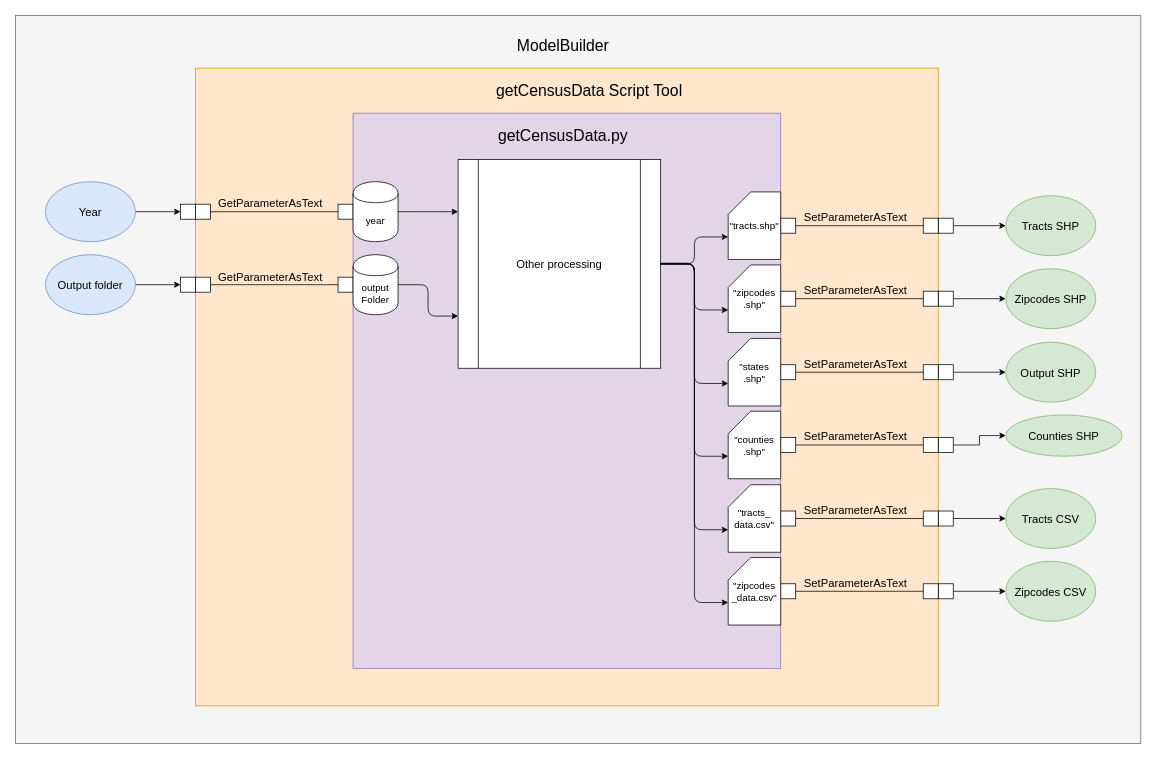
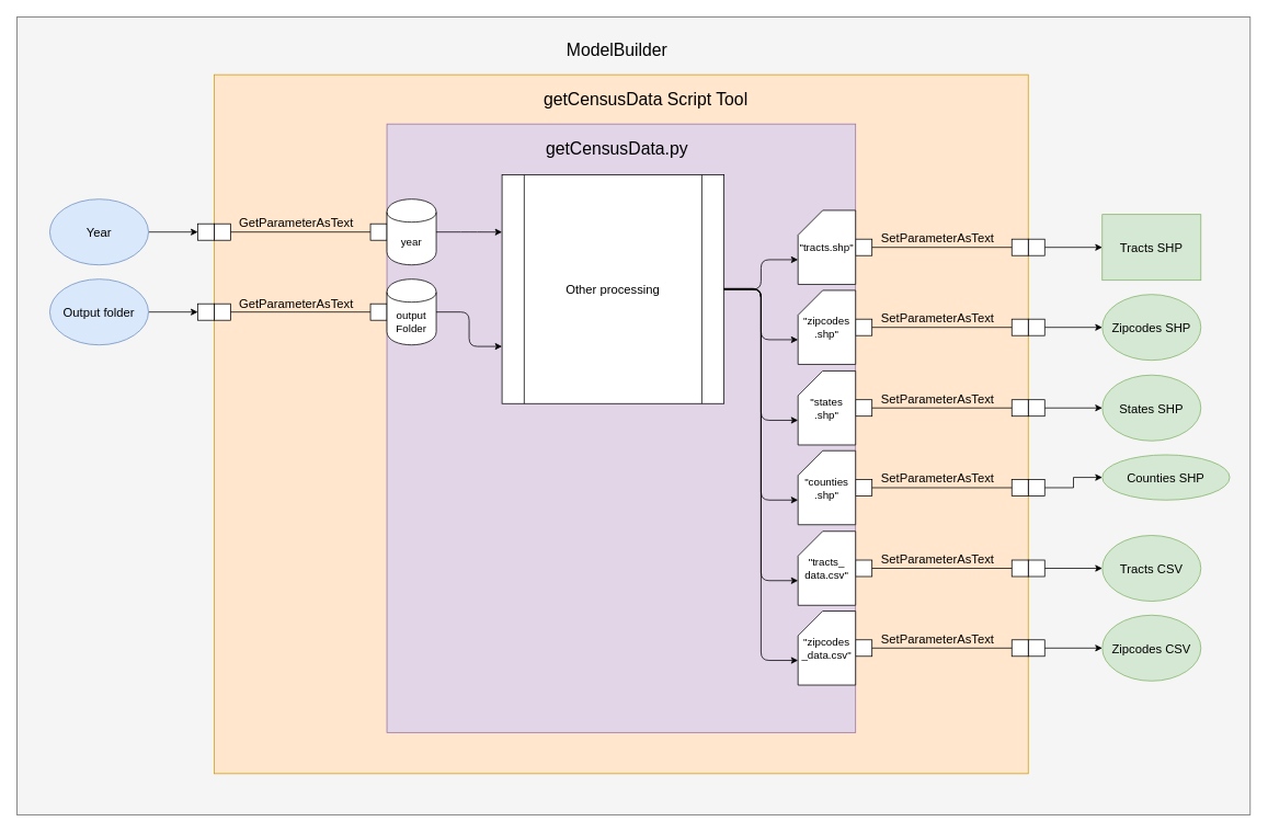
  <mxCell id="0" />
  <mxCell id="1" parent="0" />
  <mxCell id="2" value="" style="rounded=0;whiteSpace=wrap;html=1;fontSize=15;fillColor=#f5f5f5;strokeColor=#666666;fontColor=#333333;" vertex="1" parent="1"><mxGeometry x="20" y="20.33" width="1500" height="970" as="geometry" /></mxCell>
  <mxCell id="3" value="" style="rounded=0;whiteSpace=wrap;html=1;fontSize=15;fillColor=#ffe6cc;strokeColor=#d79b00;" vertex="1" parent="1"><mxGeometry x="260" y="90.33" width="990" height="850" as="geometry" /></mxCell>
  <mxCell id="4" value="" style="rounded=0;whiteSpace=wrap;html=1;fontSize=15;fillColor=#e1d5e7;strokeColor=#9673a6;" vertex="1" parent="1"><mxGeometry x="470" y="150.33" width="570" height="740" as="geometry" /></mxCell>
  <mxCell id="5" value="" style="whiteSpace=wrap;html=1;aspect=fixed;" vertex="1" parent="1"><mxGeometry x="240" y="271.68" width="20" height="20" as="geometry" /></mxCell>
  <mxCell id="6" value="" style="edgeStyle=orthogonalEdgeStyle;rounded=0;orthogonalLoop=1;jettySize=auto;html=1;fontSize=15;startArrow=classic;startFill=1;endArrow=none;endFill=0;" edge="1" parent="1" source="7" target="31"><mxGeometry relative="1" as="geometry" /></mxCell>
- <mxCell id="7" value="Tracts SHP" style="ellipse;whiteSpace=wrap;html=1;fillColor=#d5e8d4;strokeColor=#82b366;fontSize=15;" vertex="1" parent="1"><mxGeometry x="1340" y="260.33" width="120" height="80" as="geometry" /></mxCell>
+ <mxCell id="7" value="Tracts SHP" style="whiteSpace=wrap;html=1;fillColor=#d5e8d4;strokeColor=#82b366;fontSize=15;rounded=0;" vertex="1" parent="1"><mxGeometry x="1340" y="260.33" width="120" height="80" as="geometry" /></mxCell>
  <mxCell id="8" value="" style="edgeStyle=orthogonalEdgeStyle;rounded=0;orthogonalLoop=1;jettySize=auto;html=1;" edge="1" parent="1" source="9" target="5"><mxGeometry relative="1" as="geometry" /></mxCell>
  <mxCell id="9" value="Year" style="ellipse;whiteSpace=wrap;html=1;fillColor=#dae8fc;strokeColor=#6c8ebf;fontSize=15;" vertex="1" parent="1"><mxGeometry x="60" y="241.68" width="120" height="80" as="geometry" /></mxCell>
  <mxCell id="10" value="" style="edgeStyle=orthogonalEdgeStyle;rounded=0;orthogonalLoop=1;jettySize=auto;html=1;fontSize=15;startArrow=classic;startFill=1;endArrow=none;endFill=0;" edge="1" parent="1" source="11" target="32"><mxGeometry relative="1" as="geometry" /></mxCell>
  <mxCell id="11" value="Zipcodes SHP" style="ellipse;whiteSpace=wrap;html=1;fillColor=#d5e8d4;strokeColor=#82b366;fontSize=15;" vertex="1" parent="1"><mxGeometry x="1340" y="357.62" width="120" height="80" as="geometry" /></mxCell>
  <mxCell id="12" value="" style="edgeStyle=orthogonalEdgeStyle;rounded=0;orthogonalLoop=1;jettySize=auto;html=1;fontSize=15;startArrow=classic;startFill=1;endArrow=none;endFill=0;" edge="1" parent="1" source="13" target="33"><mxGeometry relative="1" as="geometry" /></mxCell>
- <mxCell id="13" value="Output SHP" style="ellipse;whiteSpace=wrap;html=1;fillColor=#d5e8d4;strokeColor=#82b366;fontSize=15;" vertex="1" parent="1"><mxGeometry x="1340" y="455.62" width="120" height="80" as="geometry" /></mxCell>
+ <mxCell id="13" value="States SHP" style="ellipse;whiteSpace=wrap;html=1;fillColor=#d5e8d4;strokeColor=#82b366;fontSize=15;" vertex="1" parent="1"><mxGeometry x="1340" y="455.62" width="120" height="80" as="geometry" /></mxCell>
  <mxCell id="14" value="" style="edgeStyle=orthogonalEdgeStyle;rounded=0;orthogonalLoop=1;jettySize=auto;html=1;fontSize=15;startArrow=classic;startFill=1;endArrow=none;endFill=0;" edge="1" parent="1" source="15" target="34"><mxGeometry relative="1" as="geometry" /></mxCell>
  <mxCell id="15" value="Counties SHP" style="ellipse;whiteSpace=wrap;html=1;fillColor=#d5e8d4;strokeColor=#82b366;fontSize=15;" vertex="1" parent="1"><mxGeometry x="1340" y="552.62" width="155" height="55" as="geometry" /></mxCell>
  <mxCell id="16" value="" style="edgeStyle=orthogonalEdgeStyle;rounded=0;orthogonalLoop=1;jettySize=auto;html=1;fontSize=15;startArrow=classic;startFill=1;endArrow=none;endFill=0;" edge="1" parent="1" source="17" target="35"><mxGeometry relative="1" as="geometry" /></mxCell>
  <mxCell id="17" value="Tracts CSV" style="ellipse;whiteSpace=wrap;html=1;fillColor=#d5e8d4;strokeColor=#82b366;fontSize=15;" vertex="1" parent="1"><mxGeometry x="1340" y="650.62" width="120" height="80" as="geometry" /></mxCell>
  <mxCell id="18" value="" style="edgeStyle=orthogonalEdgeStyle;rounded=0;orthogonalLoop=1;jettySize=auto;html=1;fontSize=15;startArrow=classic;startFill=1;endArrow=none;endFill=0;" edge="1" parent="1" source="19" target="36"><mxGeometry relative="1" as="geometry" /></mxCell>
  <mxCell id="19" value="Zipcodes CSV" style="ellipse;whiteSpace=wrap;html=1;fillColor=#d5e8d4;strokeColor=#82b366;fontSize=15;" vertex="1" parent="1"><mxGeometry x="1340" y="747.62" width="120" height="80" as="geometry" /></mxCell>
  <mxCell id="20" value="" style="edgeStyle=orthogonalEdgeStyle;rounded=0;orthogonalLoop=1;jettySize=auto;html=1;" edge="1" parent="1" source="21" target="22"><mxGeometry relative="1" as="geometry" /></mxCell>
  <mxCell id="21" value="Output folder" style="ellipse;whiteSpace=wrap;html=1;fillColor=#dae8fc;strokeColor=#6c8ebf;fontSize=15;" vertex="1" parent="1"><mxGeometry x="60" y="338.97" width="120" height="80" as="geometry" /></mxCell>
  <mxCell id="22" value="" style="whiteSpace=wrap;html=1;aspect=fixed;" vertex="1" parent="1"><mxGeometry x="240" y="368.97" width="20" height="20" as="geometry" /></mxCell>
  <mxCell id="23" value="" style="whiteSpace=wrap;html=1;aspect=fixed;" vertex="1" parent="1"><mxGeometry x="260" y="271.68" width="20" height="20" as="geometry" /></mxCell>
  <mxCell id="24" value="" style="whiteSpace=wrap;html=1;aspect=fixed;" vertex="1" parent="1"><mxGeometry x="260" y="368.97" width="20" height="20" as="geometry" /></mxCell>
  <mxCell id="25" value="" style="whiteSpace=wrap;html=1;aspect=fixed;" vertex="1" parent="1"><mxGeometry x="450" y="271.68" width="20" height="20" as="geometry" /></mxCell>
  <mxCell id="26" value="" style="whiteSpace=wrap;html=1;aspect=fixed;" vertex="1" parent="1"><mxGeometry x="450" y="368.97" width="20" height="20" as="geometry" /></mxCell>
  <mxCell id="27" value="" style="endArrow=none;html=1;entryX=0;entryY=0.5;entryDx=0;entryDy=0;exitX=1;exitY=0.5;exitDx=0;exitDy=0;" edge="1" parent="1" source="23" target="25"><mxGeometry width="50" height="50" relative="1" as="geometry"><mxPoint x="310" y="472.56" as="sourcePoint" /><mxPoint x="360" y="422.56" as="targetPoint" /></mxGeometry></mxCell>
  <mxCell id="28" value="" style="endArrow=none;html=1;entryX=0;entryY=0.5;entryDx=0;entryDy=0;exitX=1;exitY=0.5;exitDx=0;exitDy=0;" edge="1" parent="1" source="24" target="26"><mxGeometry width="50" height="50" relative="1" as="geometry"><mxPoint x="290" y="291.68" as="sourcePoint" /><mxPoint x="440" y="291.68" as="targetPoint" /></mxGeometry></mxCell>
  <mxCell id="29" value="GetParameterAsText" style="text;html=1;strokeColor=none;fillColor=none;align=center;verticalAlign=middle;whiteSpace=wrap;rounded=0;fontSize=15;" vertex="1" parent="1"><mxGeometry x="300" y="260.33" width="120" height="20" as="geometry" /></mxCell>
  <mxCell id="30" value="GetParameterAsText" style="text;html=1;strokeColor=none;fillColor=none;align=center;verticalAlign=middle;whiteSpace=wrap;rounded=0;fontSize=15;" vertex="1" parent="1"><mxGeometry x="300" y="357.62" width="120" height="20" as="geometry" /></mxCell>
  <mxCell id="31" value="" style="whiteSpace=wrap;html=1;aspect=fixed;" vertex="1" parent="1"><mxGeometry x="1250" y="290.33" width="20" height="20" as="geometry" /></mxCell>
  <mxCell id="32" value="" style="whiteSpace=wrap;html=1;aspect=fixed;" vertex="1" parent="1"><mxGeometry x="1250" y="387.62" width="20" height="20" as="geometry" /></mxCell>
  <mxCell id="33" value="" style="whiteSpace=wrap;html=1;aspect=fixed;" vertex="1" parent="1"><mxGeometry x="1250" y="485.62" width="20" height="20" as="geometry" /></mxCell>
  <mxCell id="34" value="" style="whiteSpace=wrap;html=1;aspect=fixed;" vertex="1" parent="1"><mxGeometry x="1250" y="582.62" width="20" height="20" as="geometry" /></mxCell>
  <mxCell id="35" value="" style="whiteSpace=wrap;html=1;aspect=fixed;" vertex="1" parent="1"><mxGeometry x="1250" y="680.62" width="20" height="20" as="geometry" /></mxCell>
  <mxCell id="36" value="" style="whiteSpace=wrap;html=1;aspect=fixed;" vertex="1" parent="1"><mxGeometry x="1250" y="777.62" width="20" height="20" as="geometry" /></mxCell>
  <mxCell id="37" value="" style="whiteSpace=wrap;html=1;aspect=fixed;" vertex="1" parent="1"><mxGeometry x="1040" y="290.33" width="20" height="20" as="geometry" /></mxCell>
  <mxCell id="38" value="" style="whiteSpace=wrap;html=1;aspect=fixed;" vertex="1" parent="1"><mxGeometry x="1230" y="290.33" width="20" height="20" as="geometry" /></mxCell>
  <mxCell id="39" value="" style="endArrow=none;html=1;entryX=0;entryY=0.5;entryDx=0;entryDy=0;exitX=1;exitY=0.5;exitDx=0;exitDy=0;" edge="1" parent="1" source="37" target="38"><mxGeometry width="50" height="50" relative="1" as="geometry"><mxPoint x="1090" y="491.21" as="sourcePoint" /><mxPoint x="1140" y="441.21" as="targetPoint" /></mxGeometry></mxCell>
  <mxCell id="40" value="SetParameterAsText" style="text;html=1;strokeColor=none;fillColor=none;align=center;verticalAlign=middle;whiteSpace=wrap;rounded=0;fontSize=15;" vertex="1" parent="1"><mxGeometry x="1080" y="278.98" width="120" height="20" as="geometry" /></mxCell>
  <mxCell id="41" value="" style="whiteSpace=wrap;html=1;aspect=fixed;" vertex="1" parent="1"><mxGeometry x="1040" y="387.62" width="20" height="20" as="geometry" /></mxCell>
  <mxCell id="42" value="" style="whiteSpace=wrap;html=1;aspect=fixed;" vertex="1" parent="1"><mxGeometry x="1230" y="387.62" width="20" height="20" as="geometry" /></mxCell>
  <mxCell id="43" value="" style="endArrow=none;html=1;entryX=0;entryY=0.5;entryDx=0;entryDy=0;exitX=1;exitY=0.5;exitDx=0;exitDy=0;" edge="1" parent="1" source="41" target="42"><mxGeometry width="50" height="50" relative="1" as="geometry"><mxPoint x="1090" y="588.5" as="sourcePoint" /><mxPoint x="1140" y="538.5" as="targetPoint" /></mxGeometry></mxCell>
  <mxCell id="44" value="SetParameterAsText" style="text;html=1;strokeColor=none;fillColor=none;align=center;verticalAlign=middle;whiteSpace=wrap;rounded=0;fontSize=15;" vertex="1" parent="1"><mxGeometry x="1080" y="376.27" width="120" height="20" as="geometry" /></mxCell>
  <mxCell id="45" value="" style="whiteSpace=wrap;html=1;aspect=fixed;" vertex="1" parent="1"><mxGeometry x="1040" y="485.62" width="20" height="20" as="geometry" /></mxCell>
  <mxCell id="46" value="" style="whiteSpace=wrap;html=1;aspect=fixed;" vertex="1" parent="1"><mxGeometry x="1230" y="485.62" width="20" height="20" as="geometry" /></mxCell>
  <mxCell id="47" value="" style="endArrow=none;html=1;entryX=0;entryY=0.5;entryDx=0;entryDy=0;exitX=1;exitY=0.5;exitDx=0;exitDy=0;" edge="1" parent="1" source="45" target="46"><mxGeometry width="50" height="50" relative="1" as="geometry"><mxPoint x="1090" y="686.5" as="sourcePoint" /><mxPoint x="1140" y="636.5" as="targetPoint" /></mxGeometry></mxCell>
  <mxCell id="48" value="SetParameterAsText" style="text;html=1;strokeColor=none;fillColor=none;align=center;verticalAlign=middle;whiteSpace=wrap;rounded=0;fontSize=15;" vertex="1" parent="1"><mxGeometry x="1080" y="474.27" width="120" height="20" as="geometry" /></mxCell>
  <mxCell id="49" value="" style="whiteSpace=wrap;html=1;aspect=fixed;" vertex="1" parent="1"><mxGeometry x="1040" y="582.62" width="20" height="20" as="geometry" /></mxCell>
  <mxCell id="50" value="" style="whiteSpace=wrap;html=1;aspect=fixed;" vertex="1" parent="1"><mxGeometry x="1230" y="582.62" width="20" height="20" as="geometry" /></mxCell>
  <mxCell id="51" value="" style="endArrow=none;html=1;entryX=0;entryY=0.5;entryDx=0;entryDy=0;exitX=1;exitY=0.5;exitDx=0;exitDy=0;" edge="1" parent="1" source="49" target="50"><mxGeometry width="50" height="50" relative="1" as="geometry"><mxPoint x="1090" y="783.5" as="sourcePoint" /><mxPoint x="1140" y="733.5" as="targetPoint" /></mxGeometry></mxCell>
  <mxCell id="52" value="SetParameterAsText" style="text;html=1;strokeColor=none;fillColor=none;align=center;verticalAlign=middle;whiteSpace=wrap;rounded=0;fontSize=15;" vertex="1" parent="1"><mxGeometry x="1080" y="571.27" width="120" height="20" as="geometry" /></mxCell>
  <mxCell id="53" value="" style="whiteSpace=wrap;html=1;aspect=fixed;" vertex="1" parent="1"><mxGeometry x="1040" y="680.62" width="20" height="20" as="geometry" /></mxCell>
  <mxCell id="54" value="" style="whiteSpace=wrap;html=1;aspect=fixed;" vertex="1" parent="1"><mxGeometry x="1230" y="680.62" width="20" height="20" as="geometry" /></mxCell>
  <mxCell id="55" value="" style="endArrow=none;html=1;entryX=0;entryY=0.5;entryDx=0;entryDy=0;exitX=1;exitY=0.5;exitDx=0;exitDy=0;" edge="1" parent="1" source="53" target="54"><mxGeometry width="50" height="50" relative="1" as="geometry"><mxPoint x="1090" y="881.5" as="sourcePoint" /><mxPoint x="1140" y="831.5" as="targetPoint" /></mxGeometry></mxCell>
  <mxCell id="56" value="SetParameterAsText" style="text;html=1;strokeColor=none;fillColor=none;align=center;verticalAlign=middle;whiteSpace=wrap;rounded=0;fontSize=15;" vertex="1" parent="1"><mxGeometry x="1080" y="669.27" width="120" height="20" as="geometry" /></mxCell>
  <mxCell id="57" value="" style="whiteSpace=wrap;html=1;aspect=fixed;" vertex="1" parent="1"><mxGeometry x="1040" y="777.62" width="20" height="20" as="geometry" /></mxCell>
  <mxCell id="58" value="" style="whiteSpace=wrap;html=1;aspect=fixed;" vertex="1" parent="1"><mxGeometry x="1230" y="777.62" width="20" height="20" as="geometry" /></mxCell>
  <mxCell id="59" value="" style="endArrow=none;html=1;entryX=0;entryY=0.5;entryDx=0;entryDy=0;exitX=1;exitY=0.5;exitDx=0;exitDy=0;" edge="1" parent="1" source="57" target="58"><mxGeometry width="50" height="50" relative="1" as="geometry"><mxPoint x="1090" y="978.5" as="sourcePoint" /><mxPoint x="1140" y="928.5" as="targetPoint" /></mxGeometry></mxCell>
  <mxCell id="60" value="SetParameterAsText" style="text;html=1;strokeColor=none;fillColor=none;align=center;verticalAlign=middle;whiteSpace=wrap;rounded=0;fontSize=15;" vertex="1" parent="1"><mxGeometry x="1080" y="766.27" width="120" height="20" as="geometry" /></mxCell>
  <mxCell id="61" value="year" style="shape=cylinder;whiteSpace=wrap;html=1;boundedLbl=1;backgroundOutline=1;fontSize=13;" vertex="1" parent="1"><mxGeometry x="470" y="241.68" width="60" height="80" as="geometry" /></mxCell>
  <mxCell id="62" value="output&lt;br style=&quot;font-size: 13px;&quot;&gt;Folder" style="shape=cylinder;whiteSpace=wrap;html=1;boundedLbl=1;backgroundOutline=1;fontSize=13;" vertex="1" parent="1"><mxGeometry x="470" y="338.97" width="60" height="80" as="geometry" /></mxCell>
  <mxCell id="63" value="&quot;tracts.shp&quot;" style="shape=card;whiteSpace=wrap;html=1;fontSize=13;" vertex="1" parent="1"><mxGeometry x="970" y="255.33" width="70" height="90" as="geometry" /></mxCell>
  <mxCell id="64" value="&quot;zipcodes&lt;br&gt;.shp&quot;" style="shape=card;whiteSpace=wrap;html=1;fontSize=13;" vertex="1" parent="1"><mxGeometry x="970" y="352.62" width="70" height="90" as="geometry" /></mxCell>
  <mxCell id="65" value="&quot;states&lt;br&gt;.shp&quot;" style="shape=card;whiteSpace=wrap;html=1;fontSize=13;" vertex="1" parent="1"><mxGeometry x="970" y="450.62" width="70" height="90" as="geometry" /></mxCell>
  <mxCell id="66" value="&quot;counties&lt;br&gt;.shp&quot;" style="shape=card;whiteSpace=wrap;html=1;fontSize=13;" vertex="1" parent="1"><mxGeometry x="970" y="547.62" width="70" height="90" as="geometry" /></mxCell>
  <mxCell id="67" value="&quot;tracts_&lt;br&gt;data.csv&quot;" style="shape=card;whiteSpace=wrap;html=1;fontSize=13;" vertex="1" parent="1"><mxGeometry x="970" y="645.62" width="70" height="90" as="geometry" /></mxCell>
  <mxCell id="68" value="&quot;zipcodes&lt;br&gt;_data.csv&quot;" style="shape=card;whiteSpace=wrap;html=1;fontSize=13;" vertex="1" parent="1"><mxGeometry x="970" y="742.62" width="70" height="90" as="geometry" /></mxCell>
  <mxCell id="69" value="Other processing" style="shape=process;whiteSpace=wrap;html=1;backgroundOutline=1;fontSize=15;" vertex="1" parent="1"><mxGeometry x="610" y="212.21" width="270" height="278.12" as="geometry" /></mxCell>
  <mxCell id="70" value="" style="edgeStyle=elbowEdgeStyle;elbow=horizontal;endArrow=classic;html=1;fontSize=15;entryX=0;entryY=0.25;entryDx=0;entryDy=0;exitX=1;exitY=0.5;exitDx=0;exitDy=0;" edge="1" parent="1" source="61" target="69"><mxGeometry width="50" height="50" relative="1" as="geometry"><mxPoint x="60" y="970.33" as="sourcePoint" /><mxPoint x="110" y="920.33" as="targetPoint" /></mxGeometry></mxCell>
  <mxCell id="71" value="" style="edgeStyle=elbowEdgeStyle;elbow=horizontal;endArrow=classic;html=1;fontSize=15;entryX=0;entryY=0.75;entryDx=0;entryDy=0;exitX=1;exitY=0.5;exitDx=0;exitDy=0;" edge="1" parent="1" source="62" target="69"><mxGeometry width="50" height="50" relative="1" as="geometry"><mxPoint x="539.857" y="291.759" as="sourcePoint" /><mxPoint x="619.857" y="280.33" as="targetPoint" /></mxGeometry></mxCell>
  <mxCell id="72" value="" style="edgeStyle=elbowEdgeStyle;elbow=horizontal;endArrow=classic;html=1;fontSize=15;entryX=0;entryY=0;entryDx=0;entryDy=60;exitX=1;exitY=0.5;exitDx=0;exitDy=0;entryPerimeter=0;" edge="1" parent="1" source="69" target="63"><mxGeometry width="50" height="50" relative="1" as="geometry"><mxPoint x="539.857" y="388.901" as="sourcePoint" /><mxPoint x="619.857" y="430.33" as="targetPoint" /></mxGeometry></mxCell>
  <mxCell id="73" value="" style="edgeStyle=elbowEdgeStyle;elbow=horizontal;endArrow=classic;html=1;fontSize=15;entryX=0;entryY=0;entryDx=0;entryDy=60;exitX=1;exitY=0.5;exitDx=0;exitDy=0;entryPerimeter=0;" edge="1" parent="1" source="69" target="64"><mxGeometry width="50" height="50" relative="1" as="geometry"><mxPoint x="889.857" y="361.759" as="sourcePoint" /><mxPoint x="979.857" y="326.044" as="targetPoint" /></mxGeometry></mxCell>
  <mxCell id="74" value="" style="edgeStyle=elbowEdgeStyle;elbow=horizontal;endArrow=classic;html=1;fontSize=15;entryX=0;entryY=0;entryDx=0;entryDy=60;exitX=1;exitY=0.5;exitDx=0;exitDy=0;entryPerimeter=0;" edge="1" parent="1" source="69" target="65"><mxGeometry width="50" height="50" relative="1" as="geometry"><mxPoint x="899.857" y="371.759" as="sourcePoint" /><mxPoint x="989.857" y="336.044" as="targetPoint" /></mxGeometry></mxCell>
  <mxCell id="75" value="" style="edgeStyle=elbowEdgeStyle;elbow=horizontal;endArrow=classic;html=1;fontSize=15;entryX=0;entryY=0;entryDx=0;entryDy=60;entryPerimeter=0;" edge="1" parent="1" target="66"><mxGeometry width="50" height="50" relative="1" as="geometry"><mxPoint x="880" y="350.33" as="sourcePoint" /><mxPoint x="999.857" y="346.044" as="targetPoint" /></mxGeometry></mxCell>
  <mxCell id="76" value="" style="edgeStyle=elbowEdgeStyle;elbow=horizontal;endArrow=classic;html=1;fontSize=15;entryX=0;entryY=0;entryDx=0;entryDy=60;exitX=1;exitY=0.5;exitDx=0;exitDy=0;entryPerimeter=0;" edge="1" parent="1" source="69" target="67"><mxGeometry width="50" height="50" relative="1" as="geometry"><mxPoint x="919.857" y="391.759" as="sourcePoint" /><mxPoint x="1009.857" y="356.044" as="targetPoint" /></mxGeometry></mxCell>
  <mxCell id="77" value="" style="edgeStyle=elbowEdgeStyle;elbow=horizontal;endArrow=classic;html=1;fontSize=15;entryX=0;entryY=0;entryDx=0;entryDy=60;exitX=1;exitY=0.5;exitDx=0;exitDy=0;entryPerimeter=0;" edge="1" parent="1" source="69" target="68"><mxGeometry width="50" height="50" relative="1" as="geometry"><mxPoint x="929.857" y="401.759" as="sourcePoint" /><mxPoint x="1019.857" y="366.044" as="targetPoint" /></mxGeometry></mxCell>
  <mxCell id="78" value="&lt;font style=&quot;font-size: 21px&quot;&gt;getCensusData.py&lt;/font&gt;" style="text;html=1;strokeColor=none;fillColor=none;align=center;verticalAlign=middle;whiteSpace=wrap;rounded=0;fontSize=13;" vertex="1" parent="1"><mxGeometry x="655" y="170.33" width="190" height="20" as="geometry" /></mxCell>
  <mxCell id="79" value="&lt;font style=&quot;font-size: 21px&quot;&gt;getCensusData Script Tool&lt;/font&gt;" style="text;html=1;strokeColor=none;fillColor=none;align=center;verticalAlign=middle;whiteSpace=wrap;rounded=0;fontSize=13;" vertex="1" parent="1"><mxGeometry x="635" y="110.33" width="300" height="20" as="geometry" /></mxCell>
  <mxCell id="80" value="&lt;span style=&quot;font-size: 21px&quot;&gt;ModelBuilder&lt;/span&gt;" style="text;html=1;strokeColor=none;fillColor=none;align=center;verticalAlign=middle;whiteSpace=wrap;rounded=0;fontSize=13;" vertex="1" parent="1"><mxGeometry x="600" y="50.33" width="300" height="20" as="geometry" /></mxCell>
